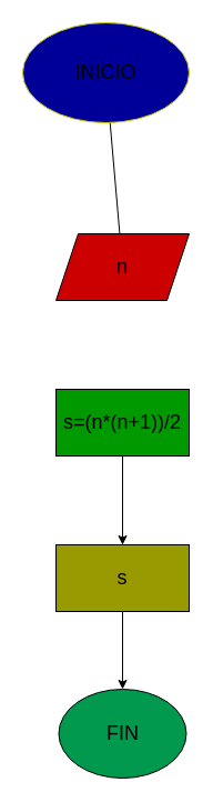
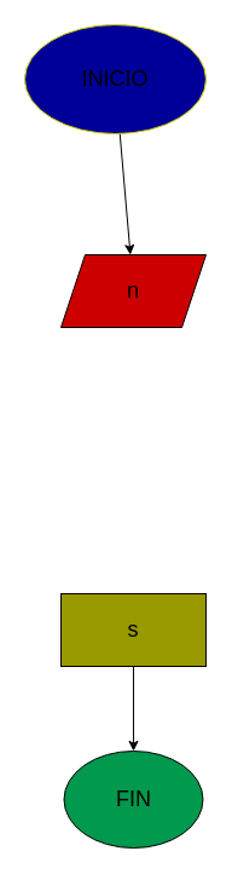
  <mxCell id="0" />
  <mxCell id="1" parent="0" />
- <mxCell id="2" value="" style="edgeStyle=none;html=1;endArrow=none;" edge="1" parent="1" source="3" target="4"><mxGeometry relative="1" as="geometry" /></mxCell>
+ <mxCell id="2" value="" style="edgeStyle=none;html=1;" edge="1" parent="1" source="3" target="4"><mxGeometry relative="1" as="geometry" /></mxCell>
  <mxCell id="3" value="&lt;font style=&quot;font-size: 18px;&quot;&gt;INICIO&lt;/font&gt;" style="ellipse;whiteSpace=wrap;html=1;fillColor=#000099;strokeColor=#CCCC00;" vertex="1" parent="1"><mxGeometry x="20" y="20" width="150" height="90" as="geometry" /></mxCell>
  <mxCell id="4" value="&lt;font style=&quot;font-size: 18px;&quot;&gt;n&lt;/font&gt;" style="shape=parallelogram;perimeter=parallelogramPerimeter;whiteSpace=wrap;html=1;fixedSize=1;fillColor=#CC0000;" vertex="1" parent="1"><mxGeometry x="50" y="210" width="120" height="60" as="geometry" /></mxCell>
- <mxCell id="5" value="" style="edgeStyle=none;html=1;" edge="1" parent="1" source="6" target="8"><mxGeometry relative="1" as="geometry" /></mxCell>
- <mxCell id="6" value="&lt;font style=&quot;font-size: 18px;&quot;&gt;s=(n*(n+1))/2&lt;/font&gt;" style="whiteSpace=wrap;html=1;fillColor=#009900;" vertex="1" parent="1"><mxGeometry x="50" y="350" width="120" height="60" as="geometry" /></mxCell>
  <mxCell id="7" value="" style="edgeStyle=none;html=1;" edge="1" parent="1" source="8" target="9"><mxGeometry relative="1" as="geometry" /></mxCell>
  <mxCell id="8" value="&lt;font style=&quot;font-size: 18px;&quot;&gt;s&lt;/font&gt;" style="whiteSpace=wrap;html=1;fillColor=#999900;" vertex="1" parent="1"><mxGeometry x="50" y="490" width="120" height="60" as="geometry" /></mxCell>
  <mxCell id="9" value="&lt;font style=&quot;font-size: 18px;&quot;&gt;FIN&lt;/font&gt;" style="ellipse;whiteSpace=wrap;html=1;fillColor=#00994D;" vertex="1" parent="1"><mxGeometry x="52.5" y="620" width="115" height="80" as="geometry" /></mxCell>
